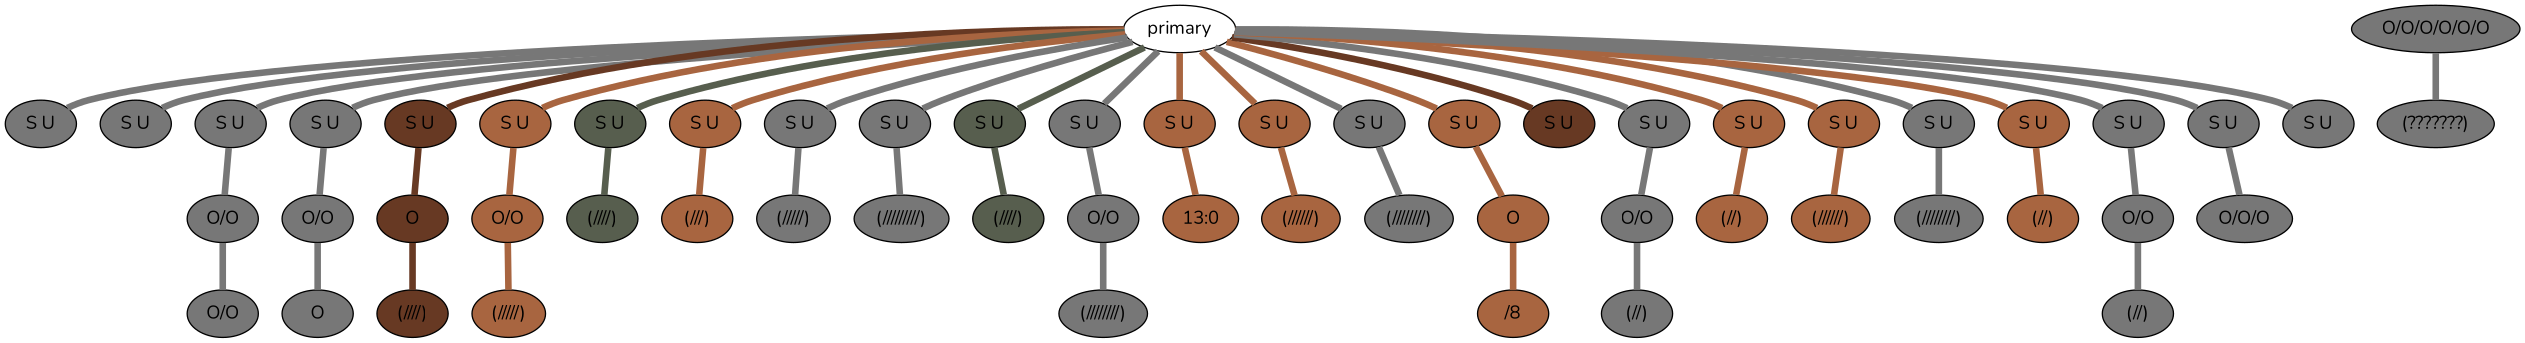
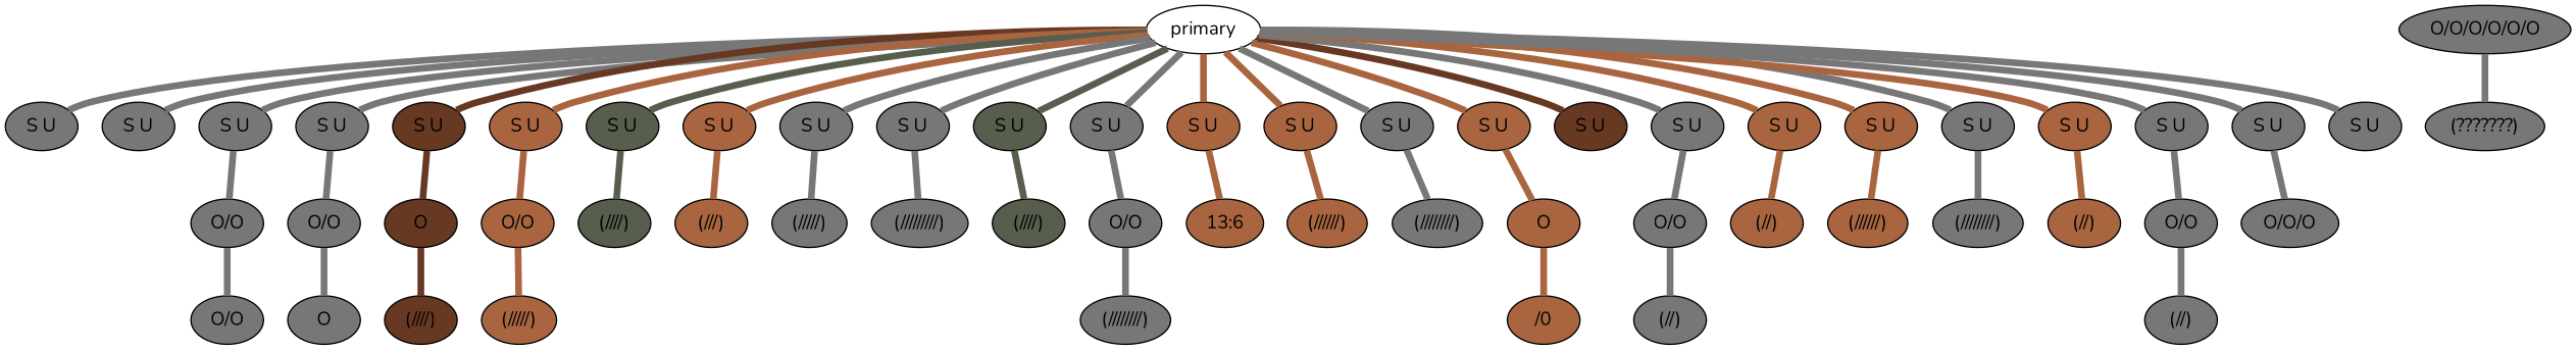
  graph {
    fontname=Nunito
    rankdir=TB
    node [fillcolor="#777777" fontname=Nunito style=filled]
    edge [color="#777777" fontname=Nunito penwidth=5]
    n1 [label="S U"]
    primary [fillcolor="" style=""]
    n3 [label="S U"]
    n4 [label="S U"]
    n5 [label="S U"]
    n6 [fillcolor="#673923" label="S U"]
    n7 [fillcolor="#A86540" label="S U"]
    n8 [fillcolor="#575E4E" label="S U"]
    n9 [fillcolor="#A86540" label="S U"]
    n10 [label="S U"]
    n11 [label="S U"]
    n12 [fillcolor="#575E4E" label="S U"]
    n13 [label="S U"]
    n14 [fillcolor="#A86540" label="S U"]
    n15 [fillcolor="#A86540" label="S U"]
    n16 [label="S U"]
    n17 [fillcolor="#A86540" label="S U"]
    n18 [fillcolor="#673923" label="S U"]
    n19 [label="S U"]
    n20 [fillcolor="#A86540" label="S U"]
    n21 [fillcolor="#A86540" label="S U"]
    n22 [label="S U"]
    n23 [fillcolor="#A86540" label="S U"]
    n24 [label="S U"]
    n25 [label="S U"]
    n26 [label="S U"]
    n27 [label="O/O"]
    n28 [label="O/O"]
    n29 [fillcolor="#673923" label=O]
    n30 [fillcolor="#A86540" label="O/O"]
    n31 [fillcolor="#575E4E" label="(////)"]
    n32 [fillcolor="#A86540" label="(///)"]
    n33 [label="(/////)"]
    n34 [label="(/////////)"]
    n35 [fillcolor="#575E4E" label="(////)"]
    n36 [label="O/O"]
-   "13:0" [fillcolor="#A86540"]
+   "13:0" [fillcolor="#A86540" label="13:6"]
    n38 [fillcolor="#A86540" label="(//////)"]
    n39 [label="(////////)"]
    n40 [fillcolor="#A86540" label=O]
    n41 [label="O/O"]
    n42 [fillcolor="#A86540" label="(//)"]
    n43 [fillcolor="#A86540" label="(//////)"]
    n44 [label="(////////)"]
    n45 [fillcolor="#A86540" label="(//)"]
    n46 [label="O/O"]
    n47 [label="O/O/O"]
    n48 [label="O/O"]
    n49 [label=O]
    n50 [fillcolor="#673923" label="(////)"]
    n51 [fillcolor="#A86540" label="(/////)"]
    n52 [label="(////////)"]
-   n53 [fillcolor="#A86540" label="/8"]
+   n53 [fillcolor="#A86540" label="/0"]
    n54 [label="(//)"]
    n55 [label="(//)"]
    n56 [label="O/O/O/O/O/O"]
    n57 [label="(???????)"]
    primary -- n1
    primary -- n3
    primary -- n4
    primary -- n5
    primary -- n6 [color="#673923"]
    primary -- n7 [color="#A86540"]
    primary -- n8 [color="#575E4E"]
    primary -- n9 [color="#A86540"]
    primary -- n10
    primary -- n11
    primary -- n12 [color="#575E4E"]
    primary -- n13
    primary -- n14 [color="#A86540"]
    primary -- n15 [color="#A86540"]
    primary -- n16
    primary -- n17 [color="#A86540"]
    primary -- n18 [color="#673923"]
    primary -- n19
    primary -- n20 [color="#A86540"]
    primary -- n21 [color="#A86540"]
    primary -- n22
    primary -- n23 [color="#A86540"]
    primary -- n24
    primary -- n25
    primary -- n26
    n4 -- n27
    n5 -- n28
    n6 -- n29 [color="#673923"]
    n7 -- n30 [color="#A86540"]
    n8 -- n31 [color="#575E4E"]
    n9 -- n32 [color="#A86540"]
    n10 -- n33
    n11 -- n34
    n12 -- n35 [color="#575E4E"]
    n13 -- n36
    n14 -- "13:0" [color="#A86540"]
    n15 -- n38 [color="#A86540"]
    n16 -- n39
    n17 -- n40 [color="#A86540"]
    n19 -- n41
    n20 -- n42 [color="#A86540"]
    n21 -- n43 [color="#A86540"]
    n22 -- n44
    n23 -- n45 [color="#A86540"]
    n24 -- n46
    n25 -- n47
    n27 -- n48
    n28 -- n49
    n29 -- n50 [color="#673923"]
    n30 -- n51 [color="#A86540"]
    n36 -- n52
    n40 -- n53 [color="#A86540"]
    n41 -- n54
    n46 -- n55
    n56 -- n57
  }
